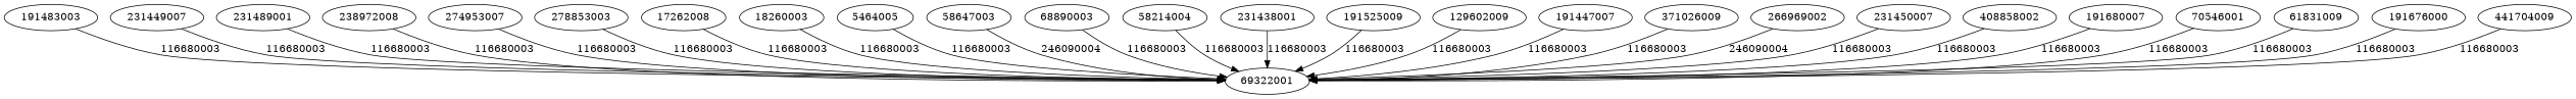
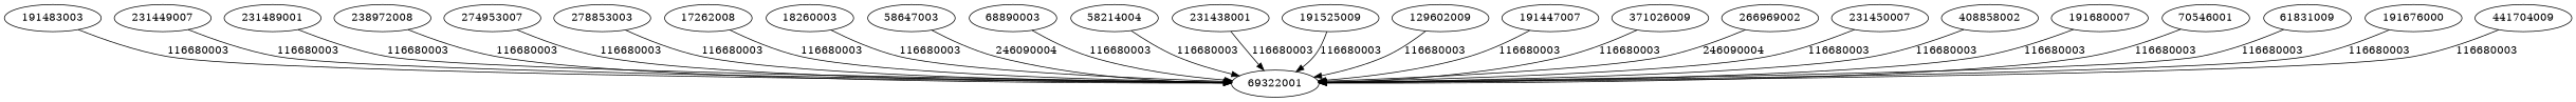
  digraph {
    191483003
    69322001
    231449007
    231489001
    238972008
    274953007
    278853003
    17262008
    18260003
-   5464005
    58647003
    68890003
    58214004
    231438001
    191525009
    129602009
    191447007
    371026009
    266969002
    231450007
    408858002
    191680007
    70546001
    61831009
    n25 [label=191676000]
    441704009
    191483003 -> 69322001 [label=116680003]
    231449007 -> 69322001 [label=116680003]
    231489001 -> 69322001 [label=116680003]
    238972008 -> 69322001 [label=116680003]
    274953007 -> 69322001 [label=116680003]
    278853003 -> 69322001 [label=116680003]
    17262008 -> 69322001 [label=116680003]
    18260003 -> 69322001 [label=116680003]
-   5464005 -> 69322001 [label=116680003]
    58647003 -> 69322001 [label=246090004]
    68890003 -> 69322001 [label=116680003]
    58214004 -> 69322001 [label=116680003]
    231438001 -> 69322001 [label=116680003]
    191525009 -> 69322001 [label=116680003]
    129602009 -> 69322001 [label=116680003]
    191447007 -> 69322001 [label=116680003]
    371026009 -> 69322001 [label=116680003]
    266969002 -> 69322001 [label=246090004]
    231450007 -> 69322001 [label=116680003]
    408858002 -> 69322001 [label=116680003]
    191680007 -> 69322001 [label=116680003]
    70546001 -> 69322001 [label=116680003]
    61831009 -> 69322001 [label=116680003]
    n25 -> 69322001 [label=116680003]
    441704009 -> 69322001 [label=116680003]
  }
